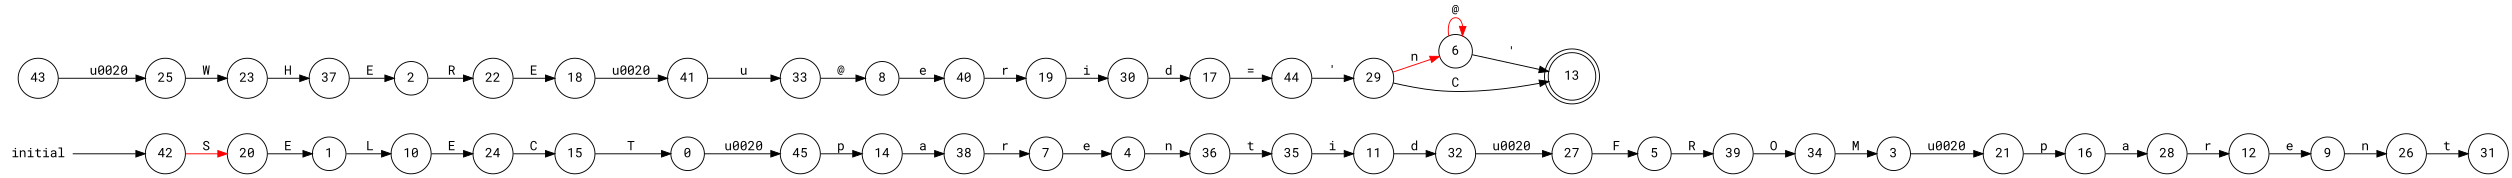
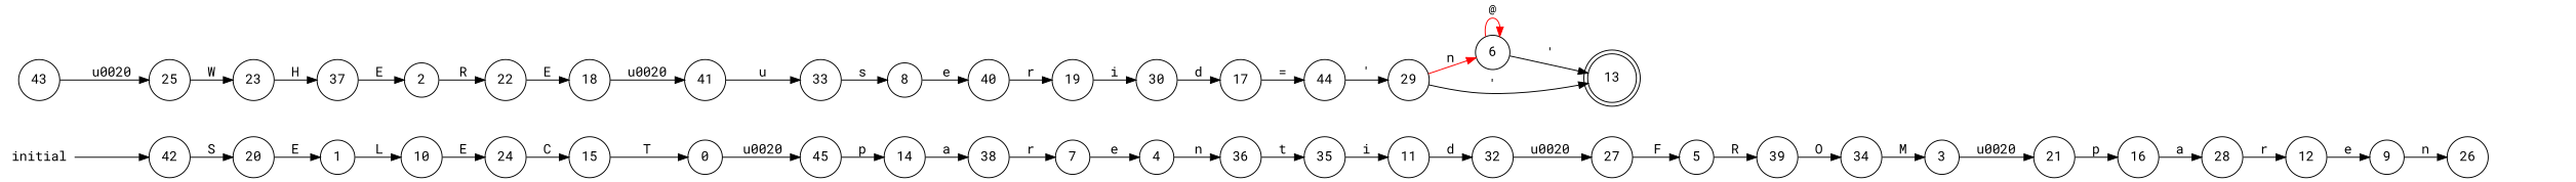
  digraph {
    fontname="Roboto Mono"
    rankdir=LR
    node [fontname="Roboto Mono" shape=circle]
    edge [fontname="Roboto Mono"]
    0
    45
    14
    38
    1
    10
    24
    15
    2
    22
    18
    41
    3
    21
    16
    28
    4
    36
    35
    11
    5
    39
    34
    6
    13 [shape=doublecircle]
    7
    8
    40
    19
    30
    9
    26
-   31
    32
    27
    12
    17
    44
    29
    33
    20
    23
    37
    25
    43
    42
    initial [shape=plaintext]
    0 -> 45 [label="\u0020"]
    45 -> 14 [label=p]
    14 -> 38 [label=a]
    38 -> 7 [label=r]
    1 -> 10 [label=L]
    10 -> 24 [label=E]
    24 -> 15 [label=C]
    15 -> 0 [label=T]
    2 -> 22 [label=R]
    22 -> 18 [label=E]
    18 -> 41 [label="\u0020"]
    41 -> 33 [label=u]
    3 -> 21 [label="\u0020"]
    21 -> 16 [label=p]
    16 -> 28 [label=a]
    28 -> 12 [label=r]
    4 -> 36 [label=n]
    36 -> 35 [label=t]
    35 -> 11 [label=i]
    11 -> 32 [label=d]
    5 -> 39 [label=R]
    39 -> 34 [label=O]
    34 -> 3 [label=M]
    6 -> 6 [color=red label="@"]
    6 -> 13 [label="'"]
    7 -> 4 [label=e]
    8 -> 40 [label=e]
    40 -> 19 [label=r]
    19 -> 30 [label=i]
    30 -> 17 [label=d]
    9 -> 26 [label=n]
-   26 -> 31 [label=t]
    32 -> 27 [label="\u0020"]
    27 -> 5 [label=F]
    12 -> 9 [label=e]
    17 -> 44 [label="="]
    44 -> 29 [label="'"]
    29 -> 6 [color=red label=n]
-   29 -> 13 [label=C]
-   33 -> 8 [label="@"]
+   29 -> 13 [label="'"]
+   33 -> 8 [label=s]
    20 -> 1 [label=E]
    23 -> 37 [label=H]
    37 -> 2 [label=E]
    25 -> 23 [label=W]
    43 -> 25 [label="\u0020"]
-   42 -> 20 [label=S color=red]
+   42 -> 20 [label=S]
    initial -> 42
  }
